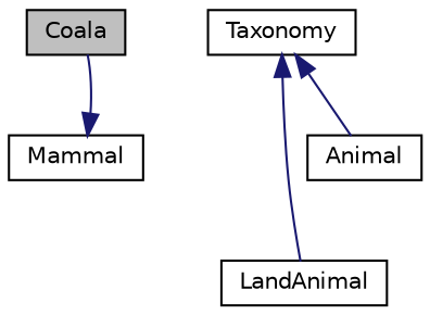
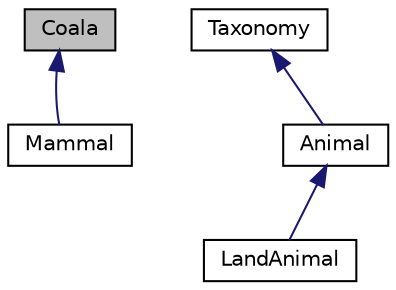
  digraph {
    node [color=black fillcolor=white fontname=Helvetica fontsize=10 shape=record style=filled]
    edge [color=midnightblue dir=back fontname=Helvetica fontsize=10 labelfontname=Helvetica labelfontsize=10 style=solid]
    n1 [fillcolor=grey75 fontcolor=black height=0.2 label=Coala width=0.4]
    n2 [height=0.2 label=LandAnimal width=0.4]
    n3 [height=0.2 label=Animal width=0.4]
    n4 [height=0.2 label=Mammal width=0.4]
    n5 [height=0.2 label=Taxonomy width=0.4]
-   n5 -> n2
-   n4 -> n1
+   n3 -> n2
+   n1 -> n4
    n5 -> n3
  }
